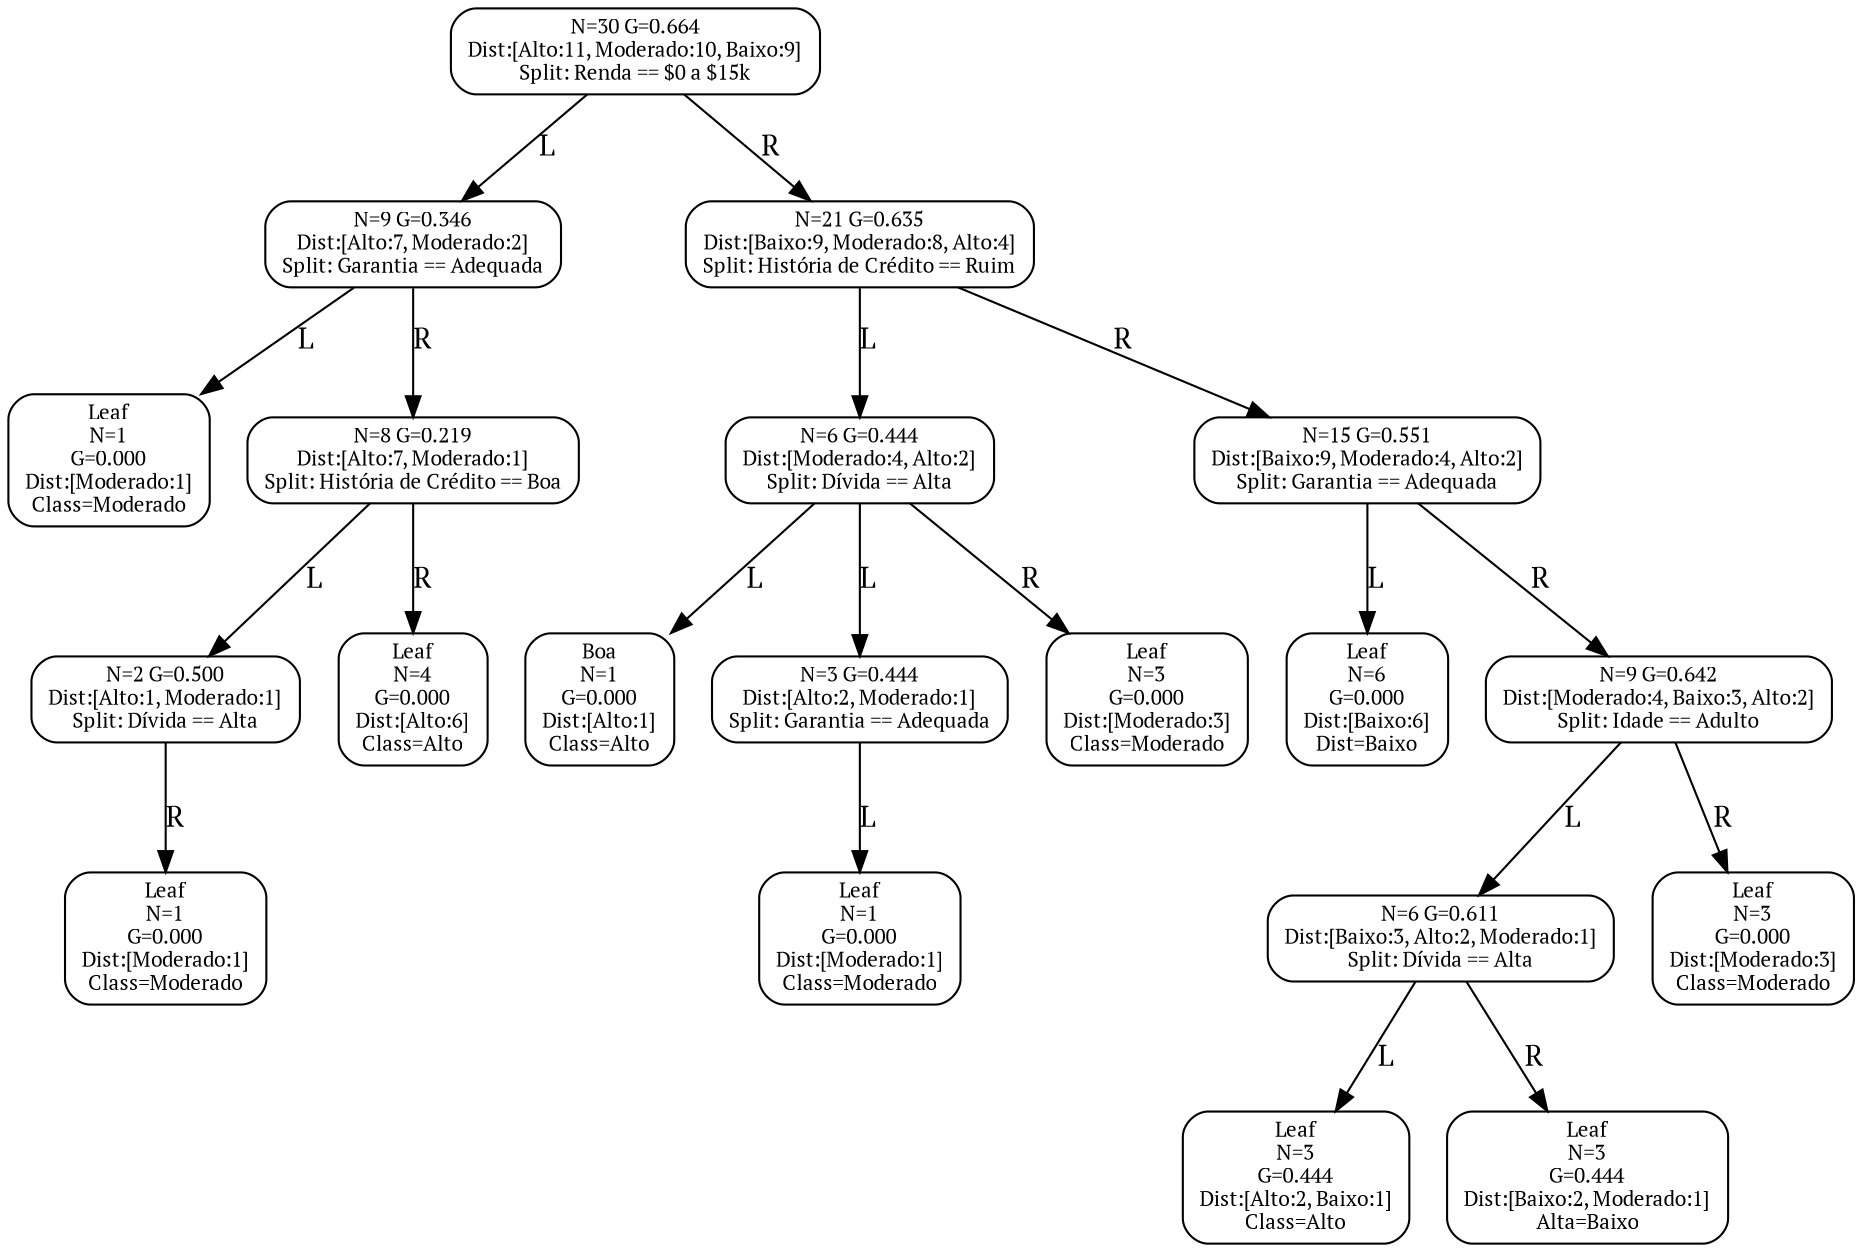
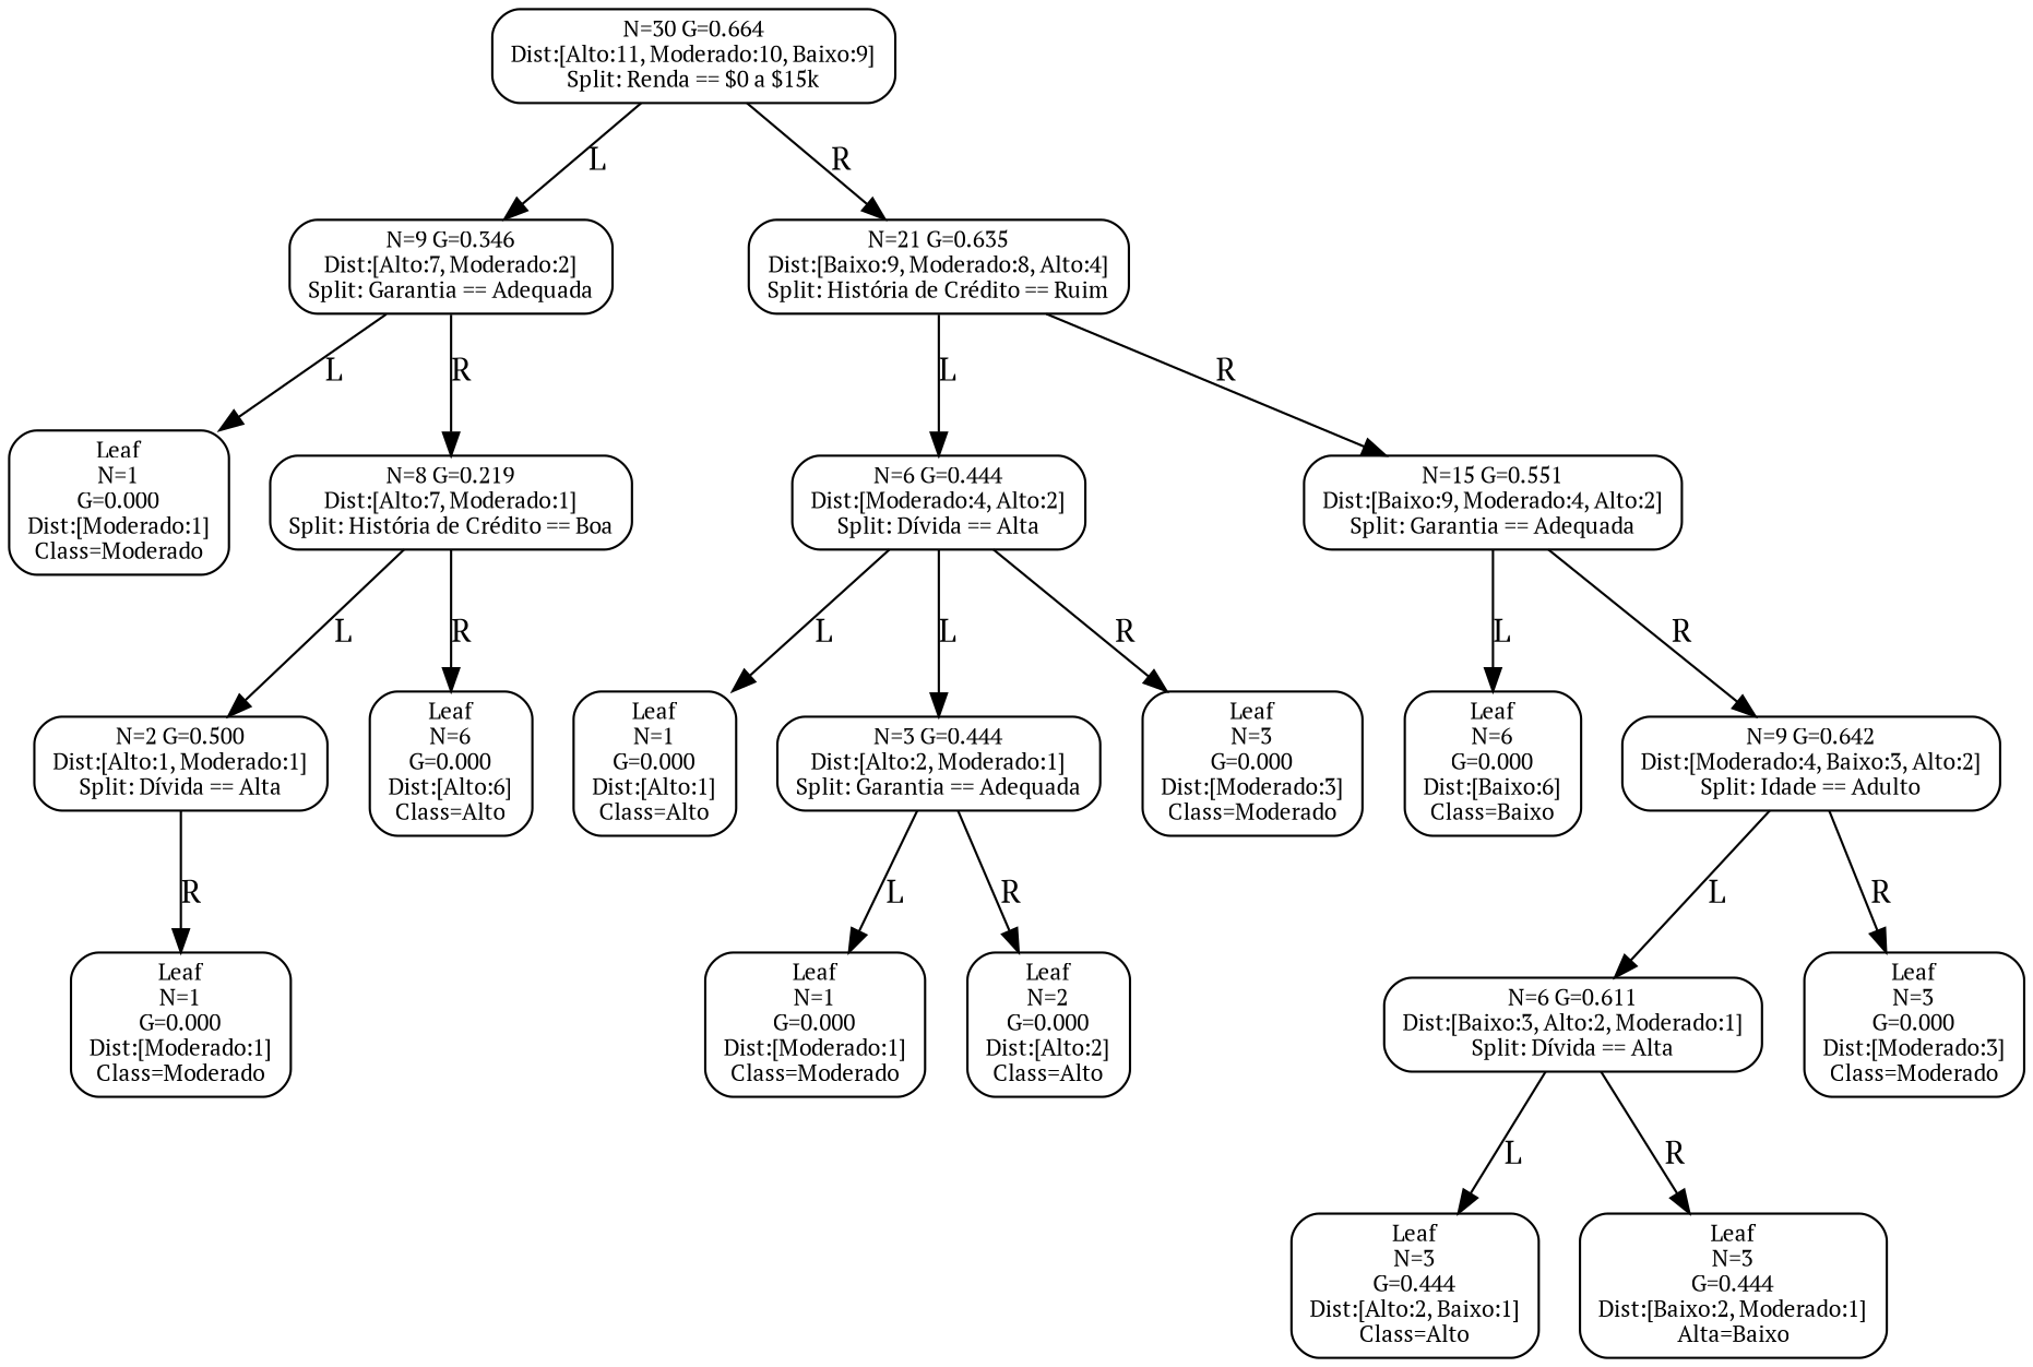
  digraph {
    fontname="PT Serif"
    node [fontname="PT Serif" fontsize=10 shape=box style=rounded]
    edge [fontname="PT Serif"]
    n1 [label="N=30 G=0.664\nDist:[Alto:11, Moderado:10, Baixo:9]\nSplit: Renda == $0 a $15k"]
    n2 [label="N=9 G=0.346\nDist:[Alto:7, Moderado:2]\nSplit: Garantia == Adequada"]
    n3 [label="N=21 G=0.635\nDist:[Baixo:9, Moderado:8, Alto:4]\nSplit: História de Crédito == Ruim"]
    n4 [label="Leaf\nN=1\nG=0.000\nDist:[Moderado:1]\nClass=Moderado"]
    n5 [label="N=8 G=0.219\nDist:[Alto:7, Moderado:1]\nSplit: História de Crédito == Boa"]
    n6 [label="N=6 G=0.444\nDist:[Moderado:4, Alto:2]\nSplit: Dívida == Alta"]
    n7 [label="N=15 G=0.551\nDist:[Baixo:9, Moderado:4, Alto:2]\nSplit: Garantia == Adequada"]
    n8 [label="N=2 G=0.500\nDist:[Alto:1, Moderado:1]\nSplit: Dívida == Alta"]
-   n9 [label="Leaf\nN=4\nG=0.000\nDist:[Alto:6]\nClass=Alto"]
+   n9 [label="Leaf\nN=6\nG=0.000\nDist:[Alto:6]\nClass=Alto"]
    n10 [label="Leaf\nN=1\nG=0.000\nDist:[Moderado:1]\nClass=Moderado"]
-   n11 [label="Boa\nN=1\nG=0.000\nDist:[Alto:1]\nClass=Alto"]
+   n11 [label="Leaf\nN=1\nG=0.000\nDist:[Alto:1]\nClass=Alto"]
    n12 [label="N=3 G=0.444\nDist:[Alto:2, Moderado:1]\nSplit: Garantia == Adequada"]
    n13 [label="Leaf\nN=3\nG=0.000\nDist:[Moderado:3]\nClass=Moderado"]
-   n14 [label="Leaf\nN=6\nG=0.000\nDist:[Baixo:6]\nDist=Baixo"]
+   n14 [label="Leaf\nN=6\nG=0.000\nDist:[Baixo:6]\nClass=Baixo"]
    n15 [label="N=9 G=0.642\nDist:[Moderado:4, Baixo:3, Alto:2]\nSplit: Idade == Adulto"]
    n16 [label="Leaf\nN=1\nG=0.000\nDist:[Moderado:1]\nClass=Moderado"]
+   n17 [label="Leaf\nN=2\nG=0.000\nDist:[Alto:2]\nClass=Alto"]
    n18 [label="N=6 G=0.611\nDist:[Baixo:3, Alto:2, Moderado:1]\nSplit: Dívida == Alta"]
    n19 [label="Leaf\nN=3\nG=0.000\nDist:[Moderado:3]\nClass=Moderado"]
    n20 [label="Leaf\nN=3\nG=0.444\nDist:[Alto:2, Baixo:1]\nClass=Alto"]
    n21 [label="Leaf\nN=3\nG=0.444\nDist:[Baixo:2, Moderado:1]\nAlta=Baixo"]
    n1 -> n2 [label=L]
    n1 -> n3 [label=R]
    n2 -> n4 [label=L]
    n2 -> n5 [label=R]
    n3 -> n6 [label=L]
    n3 -> n7 [label=R]
    n5 -> n8 [label=L]
    n5 -> n9 [label=R]
    n6 -> n11 [label=L]
    n6 -> n12 [label=L]
    n6 -> n13 [label=R]
    n7 -> n14 [label=L]
    n7 -> n15 [label=R]
    n8 -> n10 [label=R]
    n12 -> n16 [label=L]
+   n12 -> n17 [label=R]
    n15 -> n18 [label=L]
    n15 -> n19 [label=R]
    n18 -> n20 [label=L]
    n18 -> n21 [label=R]
  }
